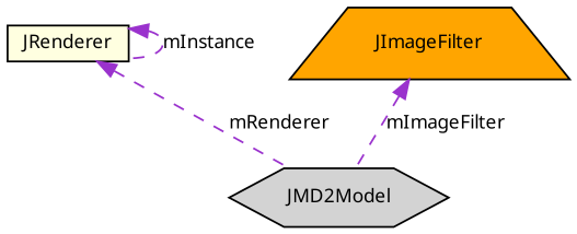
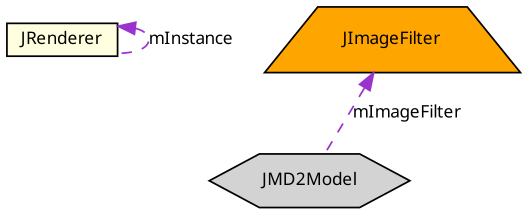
  digraph {
    node [color=black fontname="FreeSans.ttf" fontsize=10 style=filled]
    edge [color=darkorchid3 dir=back fontname="FreeSans.ttf" fontsize=10 labelfontname="FreeSans.ttf" labelfontsize=10 style=dashed]
    n1 [fillcolor=lightgrey fontcolor=black height=0.2 label=JMD2Model shape=hexagon width=0.4]
    n2 [fillcolor=lightyellow height=0.2 label=JRenderer shape=box width=0.4]
    n3 [fillcolor=orange height=0.2 label=JImageFilter shape=trapezium width=0.4]
-   n2 -> n1 [label=mRenderer]
    n2 -> n2 [label=mInstance]
    n3 -> n1 [label=mImageFilter]
  }
